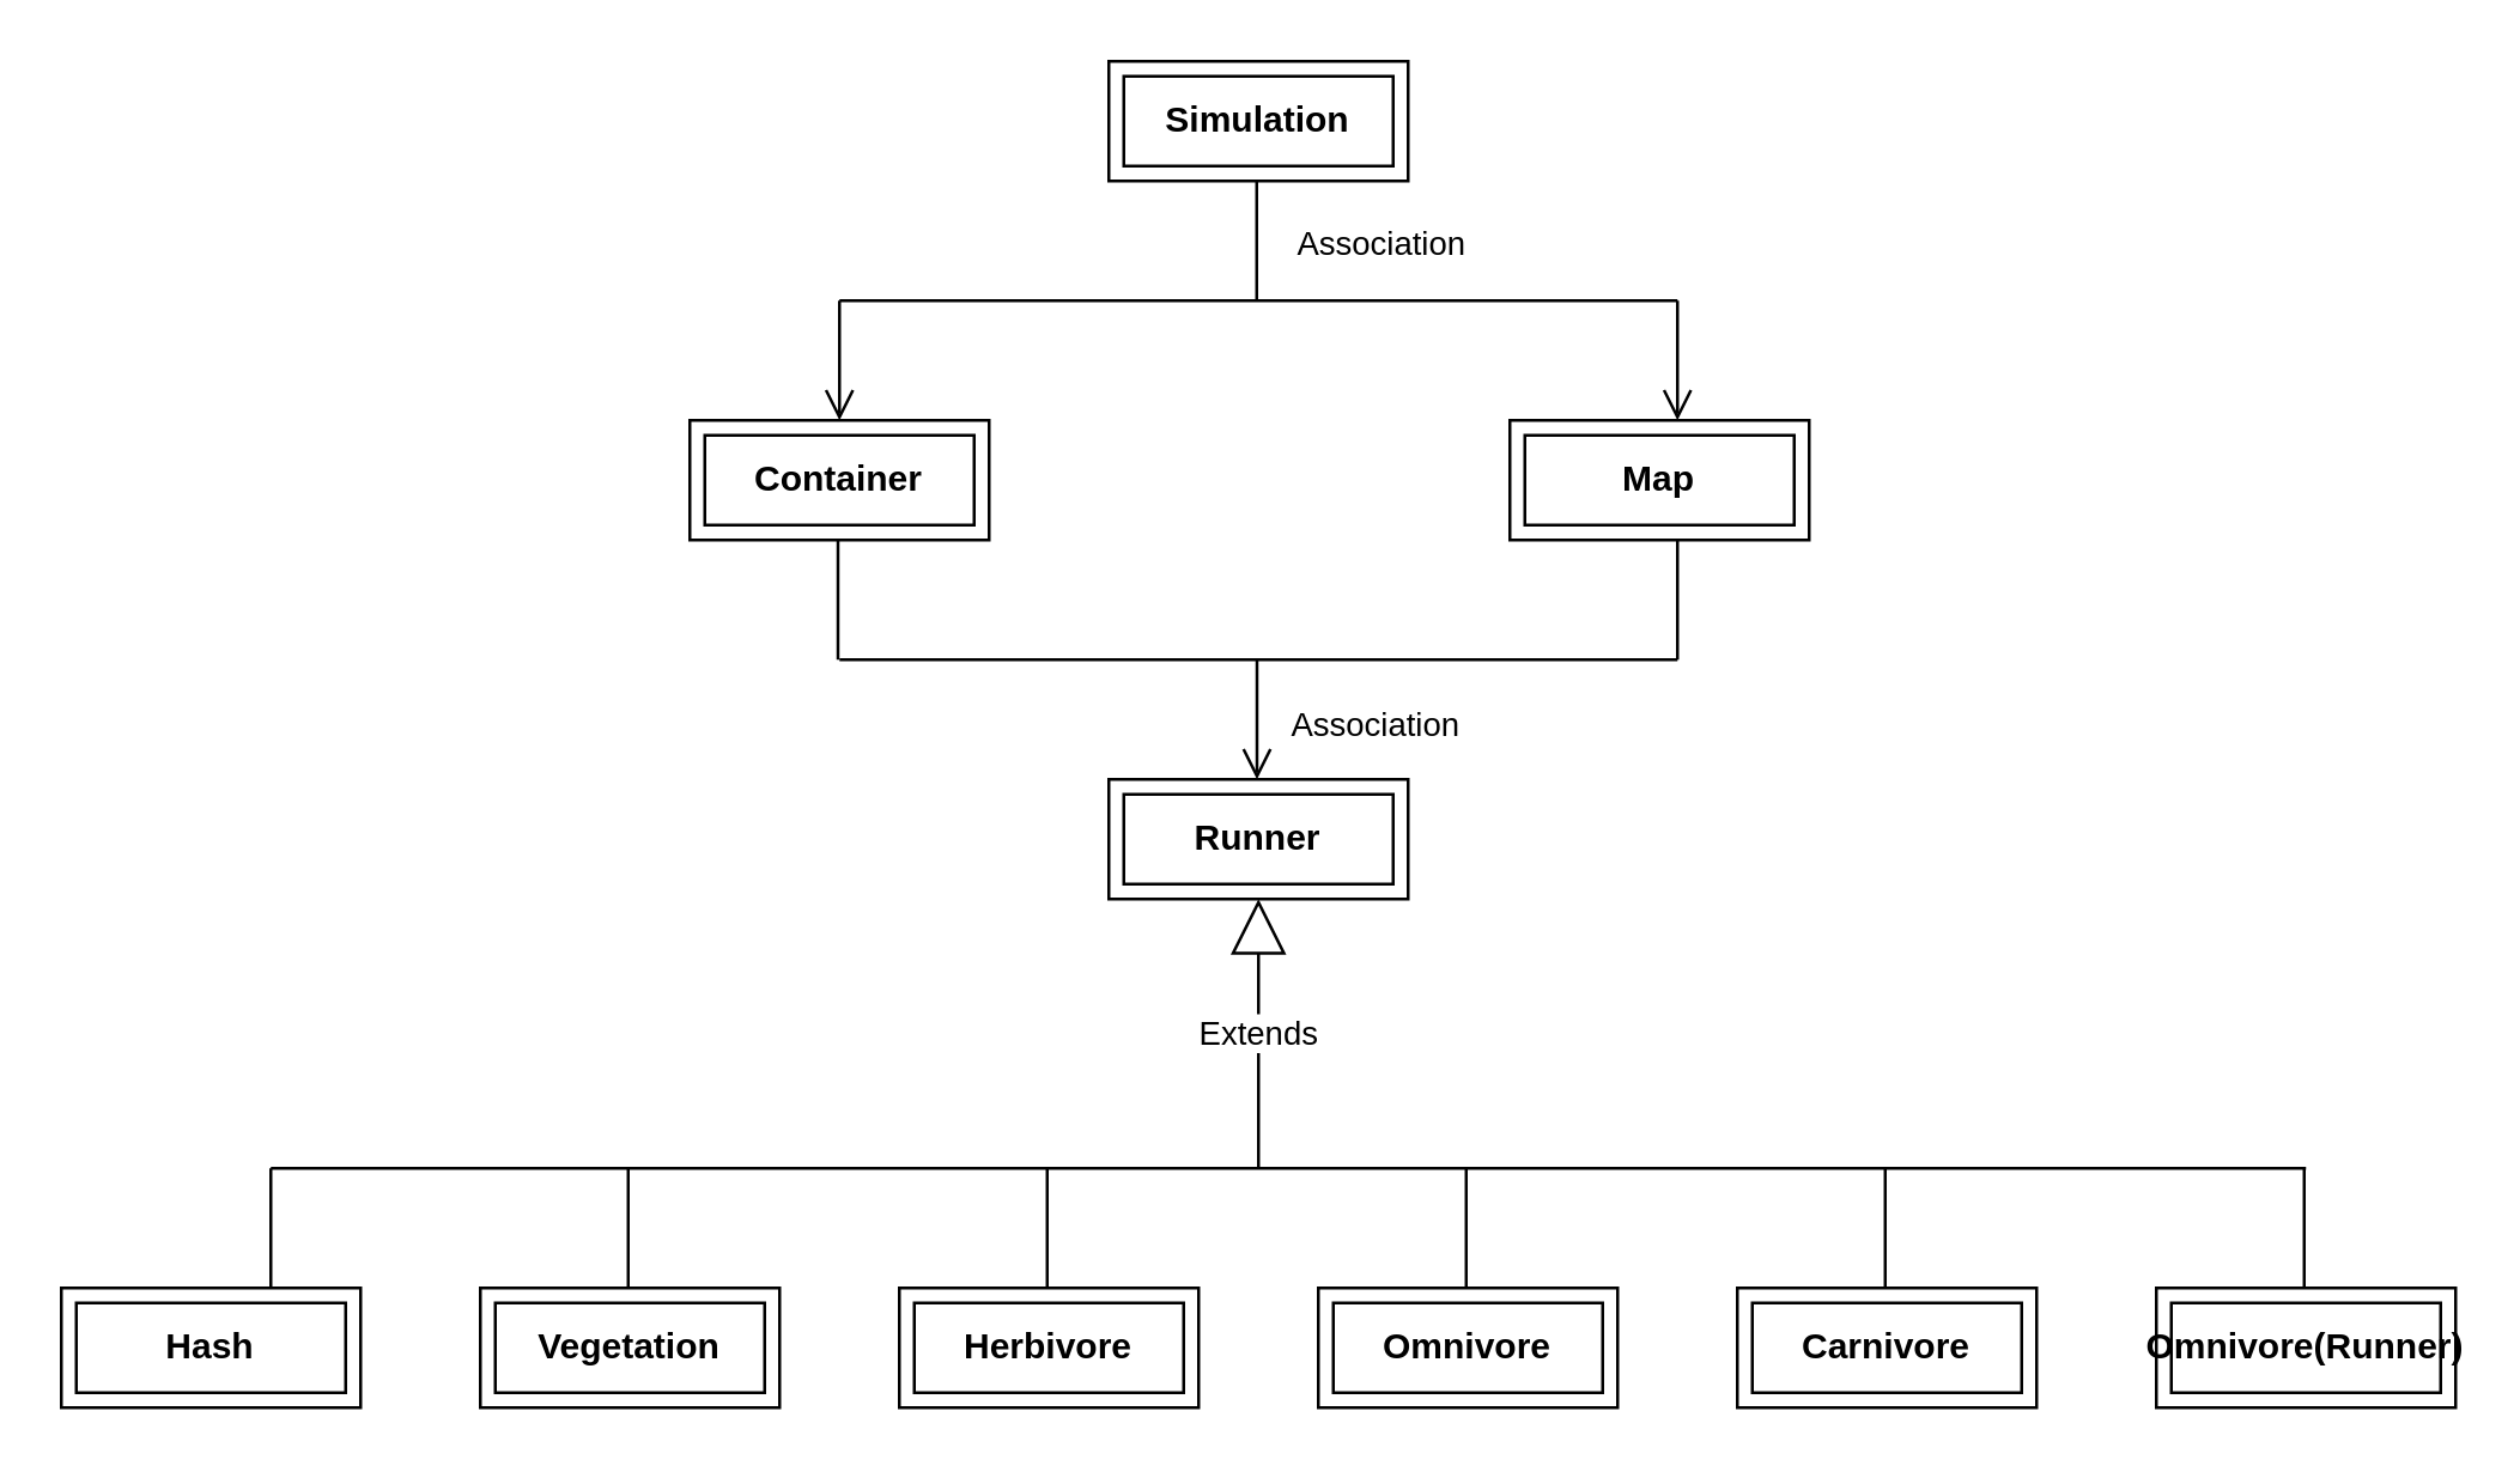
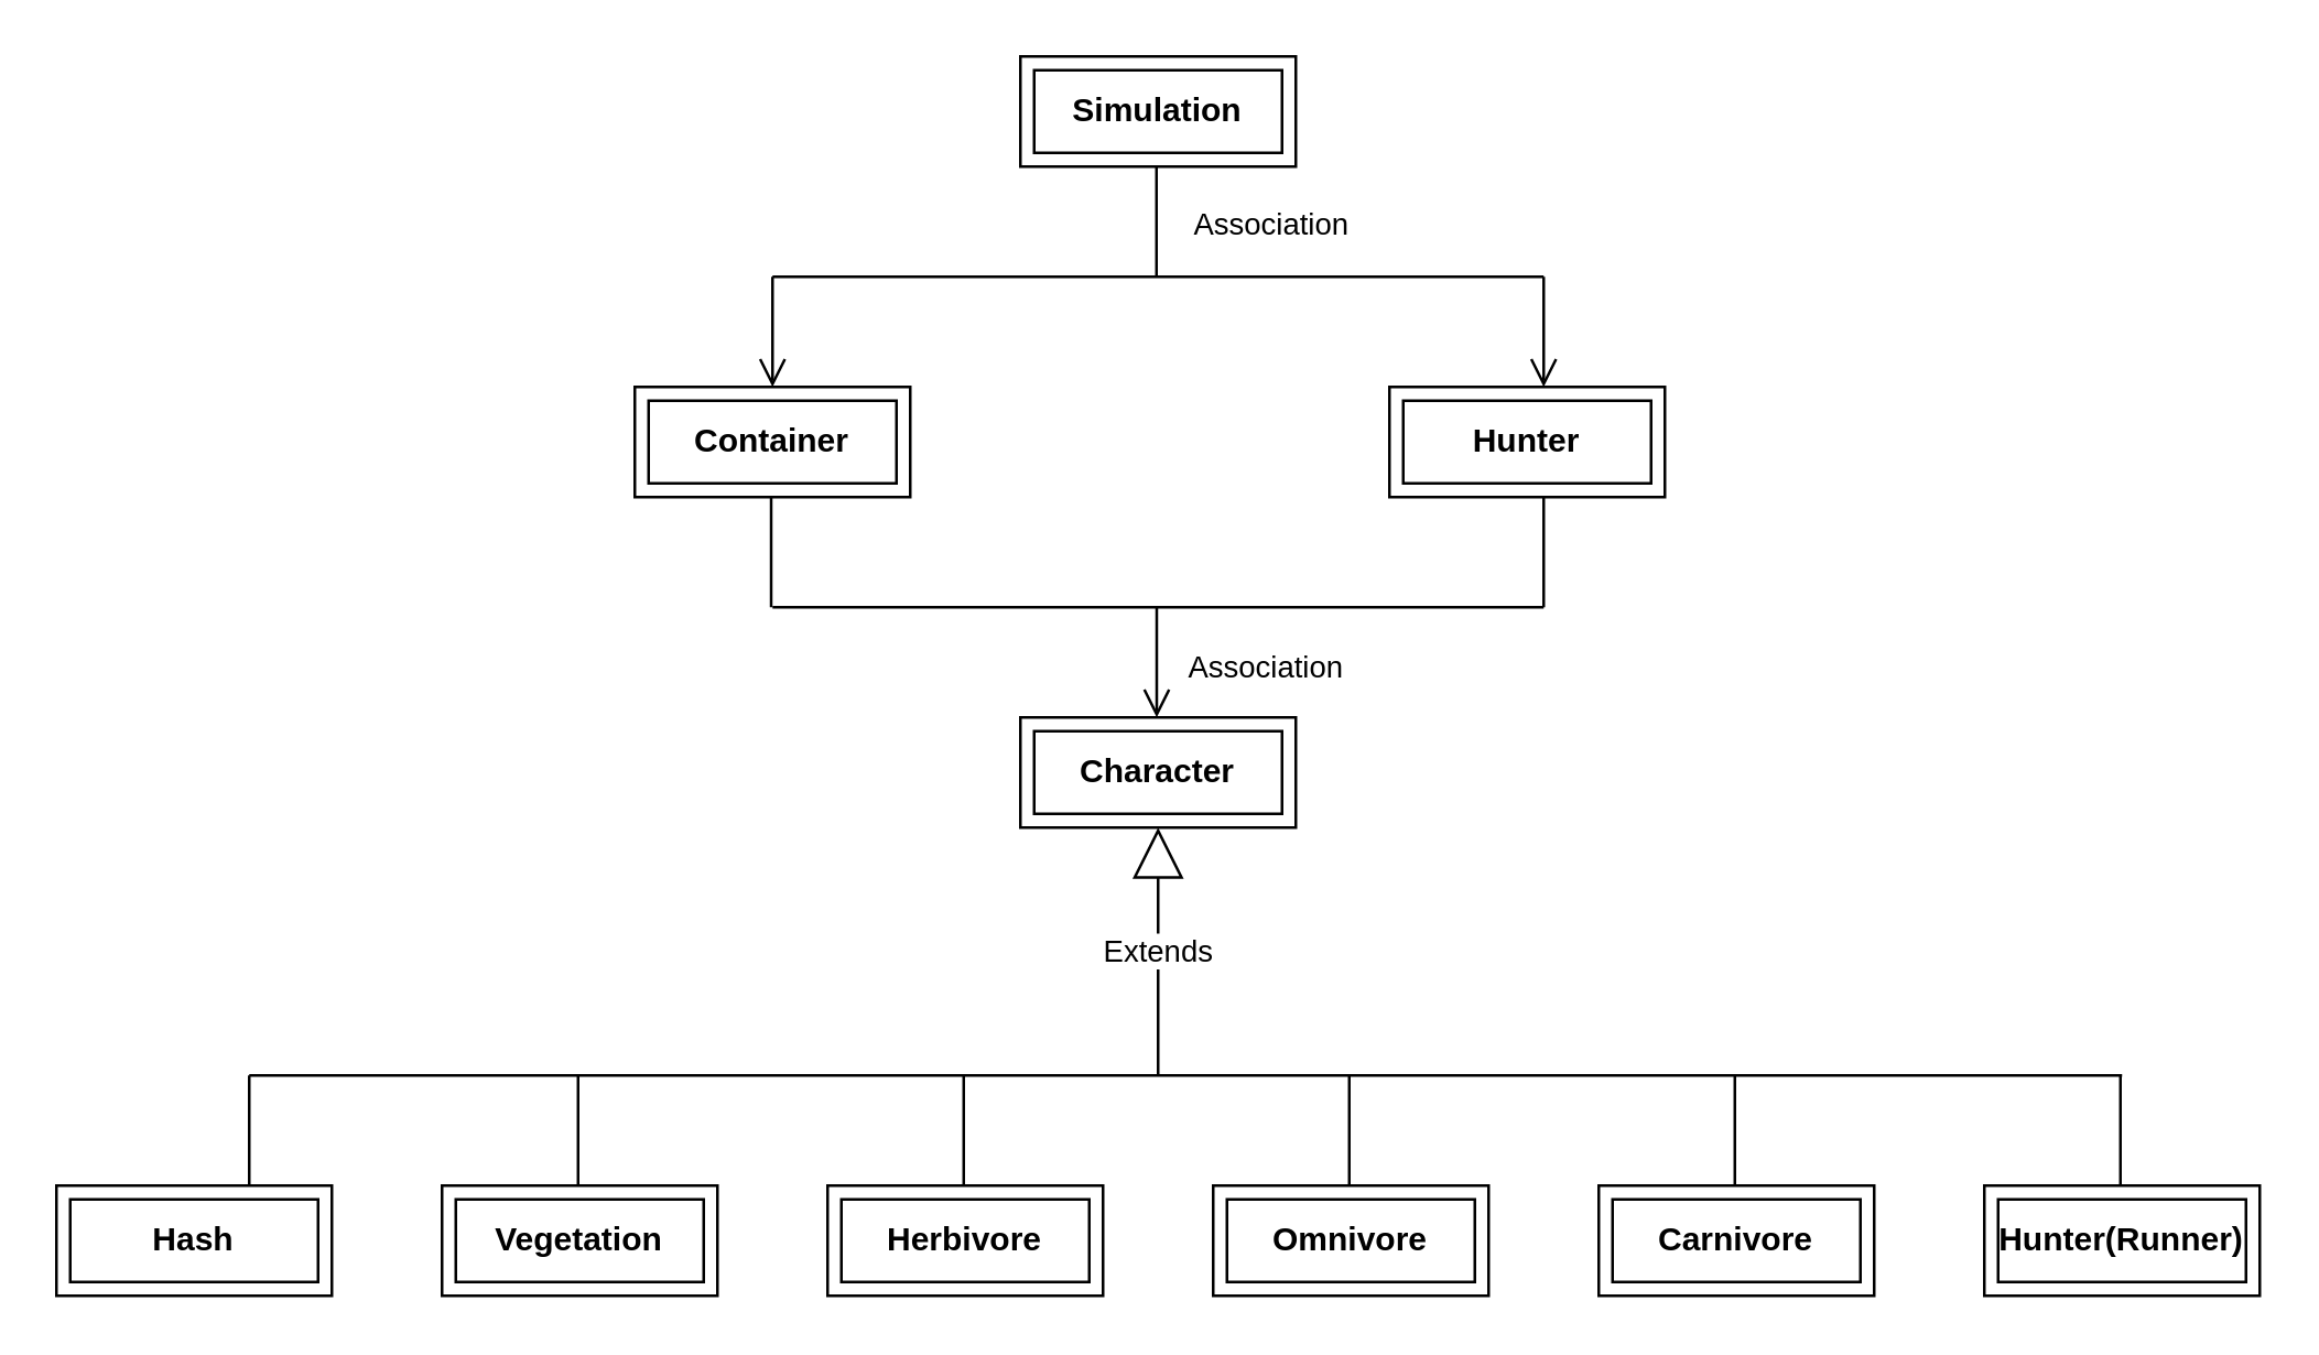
  <mxCell id="0" />
  <mxCell id="1" parent="0" />
- <mxCell id="2" value="&lt;b&gt;Runner&lt;/b&gt;" style="shape=ext;margin=3;double=1;whiteSpace=wrap;html=1;align=center;" parent="1" vertex="1"><mxGeometry x="370" y="260" width="100" height="40" as="geometry" /></mxCell>
+ <mxCell id="2" value="&lt;b&gt;Character&lt;/b&gt;" style="shape=ext;margin=3;double=1;whiteSpace=wrap;html=1;align=center;" parent="1" vertex="1"><mxGeometry x="370" y="260" width="100" height="40" as="geometry" /></mxCell>
  <mxCell id="3" value="Extends" style="endArrow=block;endSize=16;endFill=0;html=1;rounded=0;entryX=0.5;entryY=1;entryDx=0;entryDy=0;" parent="1" target="2" edge="1"><mxGeometry width="160" relative="1" as="geometry"><mxPoint x="420" y="390" as="sourcePoint" /><mxPoint x="670" y="280" as="targetPoint" /><mxPoint as="offset" /></mxGeometry></mxCell>
  <mxCell id="4" value="&lt;b&gt;Hash&lt;/b&gt;" style="shape=ext;margin=3;double=1;whiteSpace=wrap;html=1;align=center;" parent="1" vertex="1"><mxGeometry x="20" y="430" width="100" height="40" as="geometry" /></mxCell>
  <mxCell id="5" value="&lt;b&gt;Vegetation&lt;/b&gt;" style="shape=ext;margin=3;double=1;whiteSpace=wrap;html=1;align=center;" parent="1" vertex="1"><mxGeometry x="160" y="430" width="100" height="40" as="geometry" /></mxCell>
  <mxCell id="6" value="&lt;b&gt;Herbivore&lt;/b&gt;" style="shape=ext;margin=3;double=1;whiteSpace=wrap;html=1;align=center;" parent="1" vertex="1"><mxGeometry x="300" y="430" width="100" height="40" as="geometry" /></mxCell>
  <mxCell id="7" value="&lt;b&gt;Omnivore&lt;/b&gt;" style="shape=ext;margin=3;double=1;whiteSpace=wrap;html=1;align=center;" parent="1" vertex="1"><mxGeometry x="440" y="430" width="100" height="40" as="geometry" /></mxCell>
  <mxCell id="8" value="&lt;b&gt;Carnivore&lt;/b&gt;" style="shape=ext;margin=3;double=1;whiteSpace=wrap;html=1;align=center;" parent="1" vertex="1"><mxGeometry x="580" y="430" width="100" height="40" as="geometry" /></mxCell>
- <mxCell id="9" value="&lt;b&gt;Omnivore(Runner)&lt;/b&gt;" style="shape=ext;margin=3;double=1;whiteSpace=wrap;html=1;align=center;" parent="1" vertex="1"><mxGeometry x="720" y="430" width="100" height="40" as="geometry" /></mxCell>
+ <mxCell id="9" value="&lt;b&gt;Hunter(Runner)&lt;/b&gt;" style="shape=ext;margin=3;double=1;whiteSpace=wrap;html=1;align=center;" parent="1" vertex="1"><mxGeometry x="720" y="430" width="100" height="40" as="geometry" /></mxCell>
  <mxCell id="10" value="" style="endArrow=none;html=1;rounded=0;" parent="1" edge="1"><mxGeometry width="50" height="50" relative="1" as="geometry"><mxPoint y="390" as="sourcePoint" x="90" /><mxPoint x="770" y="390" as="targetPoint" /></mxGeometry></mxCell>
  <mxCell id="11" value="" style="endArrow=none;html=1;rounded=0;" parent="1" edge="1"><mxGeometry width="50" height="50" relative="1" as="geometry"><mxPoint x="209.41" y="390" as="sourcePoint" /><mxPoint x="209.41" y="430" as="targetPoint" /></mxGeometry></mxCell>
  <mxCell id="12" value="" style="endArrow=none;html=1;rounded=0;" parent="1" edge="1"><mxGeometry width="50" height="50" relative="1" as="geometry"><mxPoint y="390" as="sourcePoint" x="90" /><mxPoint y="430" as="targetPoint" x="90" /></mxGeometry></mxCell>
  <mxCell id="13" value="" style="endArrow=none;html=1;rounded=0;" parent="1" edge="1"><mxGeometry width="50" height="50" relative="1" as="geometry"><mxPoint x="349.41" y="390" as="sourcePoint" /><mxPoint x="349.41" y="430" as="targetPoint" /></mxGeometry></mxCell>
  <mxCell id="14" value="" style="endArrow=none;html=1;rounded=0;" parent="1" edge="1"><mxGeometry width="50" height="50" relative="1" as="geometry"><mxPoint x="489.41" y="390" as="sourcePoint" /><mxPoint x="489.41" y="430" as="targetPoint" /></mxGeometry></mxCell>
  <mxCell id="15" value="" style="endArrow=none;html=1;rounded=0;" parent="1" edge="1"><mxGeometry width="50" height="50" relative="1" as="geometry"><mxPoint x="769.41" y="390" as="sourcePoint" /><mxPoint x="769.41" y="430" as="targetPoint" /></mxGeometry></mxCell>
  <mxCell id="16" value="" style="endArrow=none;html=1;rounded=0;" parent="1" edge="1"><mxGeometry width="50" height="50" relative="1" as="geometry"><mxPoint x="629.41" y="390" as="sourcePoint" /><mxPoint x="629.41" y="430" as="targetPoint" /></mxGeometry></mxCell>
- <mxCell id="17" value="&lt;b&gt;Map&lt;/b&gt;" style="shape=ext;margin=3;double=1;whiteSpace=wrap;html=1;align=center;" parent="1" vertex="1"><mxGeometry x="504" y="140" width="100" height="40" as="geometry" /></mxCell>
+ <mxCell id="17" value="&lt;b&gt;Hunter&lt;/b&gt;" style="shape=ext;margin=3;double=1;whiteSpace=wrap;html=1;align=center;" parent="1" vertex="1"><mxGeometry x="504" y="140" width="100" height="40" as="geometry" /></mxCell>
  <mxCell id="18" value="" style="endArrow=none;html=1;rounded=0;" parent="1" edge="1"><mxGeometry width="50" height="50" relative="1" as="geometry"><mxPoint x="280" y="100" as="sourcePoint" /><mxPoint x="560" y="100" as="targetPoint" /></mxGeometry></mxCell>
  <mxCell id="19" value="Association" style="edgeLabel;html=1;align=center;verticalAlign=middle;resizable=0;points=[];" vertex="1" connectable="0" parent="18"><mxGeometry x="-0.464" y="-1" relative="1" as="geometry"><mxPoint x="105" y="-21" as="offset" /></mxGeometry></mxCell>
  <mxCell id="20" value="" style="endArrow=none;html=1;rounded=0;" parent="1" edge="1"><mxGeometry width="50" height="50" relative="1" as="geometry"><mxPoint x="419.41" y="60" as="sourcePoint" /><mxPoint x="419.41" y="100" as="targetPoint" /></mxGeometry></mxCell>
  <mxCell id="21" value="&lt;b&gt;Simulation&lt;/b&gt;" style="shape=ext;margin=3;double=1;whiteSpace=wrap;html=1;align=center;" parent="1" vertex="1"><mxGeometry x="370" y="20" width="100" height="40" as="geometry" /></mxCell>
  <mxCell id="22" value="&lt;b&gt;Container&lt;/b&gt;" style="shape=ext;margin=3;double=1;whiteSpace=wrap;html=1;align=center;" parent="1" vertex="1"><mxGeometry x="230" y="140" width="100" height="40" as="geometry" /></mxCell>
  <mxCell id="23" value="" style="endArrow=open;startArrow=none;endFill=0;startFill=0;endSize=8;html=1;verticalAlign=bottom;labelBackgroundColor=none;strokeWidth=1;rounded=0;entryX=0.5;entryY=0;entryDx=0;entryDy=0;" parent="1" target="22" edge="1"><mxGeometry width="160" relative="1" as="geometry"><mxPoint x="280" y="100" as="sourcePoint" /><mxPoint x="350" y="0" as="targetPoint" /></mxGeometry></mxCell>
  <mxCell id="24" value="" style="endArrow=open;startArrow=none;endFill=0;startFill=0;endSize=8;html=1;verticalAlign=bottom;labelBackgroundColor=none;strokeWidth=1;rounded=0;entryX=0.5;entryY=0;entryDx=0;entryDy=0;" parent="1" edge="1"><mxGeometry width="160" relative="1" as="geometry"><mxPoint x="560" y="100" as="sourcePoint" /><mxPoint x="560" y="140" as="targetPoint" /></mxGeometry></mxCell>
  <mxCell id="25" value="" style="endArrow=open;startArrow=none;endFill=0;startFill=0;endSize=8;html=1;verticalAlign=bottom;labelBackgroundColor=none;strokeWidth=1;rounded=0;entryX=0.5;entryY=0;entryDx=0;entryDy=0;" parent="1" edge="1"><mxGeometry width="160" relative="1" as="geometry"><mxPoint x="419.5" y="220" as="sourcePoint" /><mxPoint x="419.5" y="260" as="targetPoint" /></mxGeometry></mxCell>
  <mxCell id="26" value="" style="endArrow=none;html=1;rounded=0;" parent="1" edge="1"><mxGeometry width="50" height="50" relative="1" as="geometry"><mxPoint x="280" y="220" as="sourcePoint" /><mxPoint x="560" y="220" as="targetPoint" /></mxGeometry></mxCell>
  <mxCell id="27" value="" style="endArrow=none;html=1;rounded=0;" parent="1" edge="1"><mxGeometry width="50" height="50" relative="1" as="geometry"><mxPoint x="279.5" y="180" as="sourcePoint" /><mxPoint x="279.5" y="220" as="targetPoint" /></mxGeometry></mxCell>
  <mxCell id="28" value="" style="endArrow=none;html=1;rounded=0;" parent="1" edge="1"><mxGeometry width="50" height="50" relative="1" as="geometry"><mxPoint x="560" y="180" as="sourcePoint" /><mxPoint x="560" y="220" as="targetPoint" /></mxGeometry></mxCell>
  <mxCell id="29" value="Association" style="edgeLabel;html=1;align=center;verticalAlign=middle;resizable=0;points=[];" vertex="1" connectable="0" parent="1"><mxGeometry x="440" y="160" as="geometry"><mxPoint x="18" y="81" as="offset" /></mxGeometry></mxCell>
